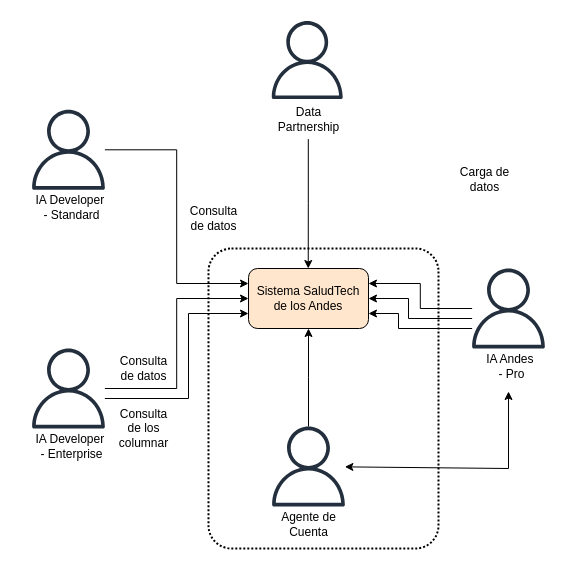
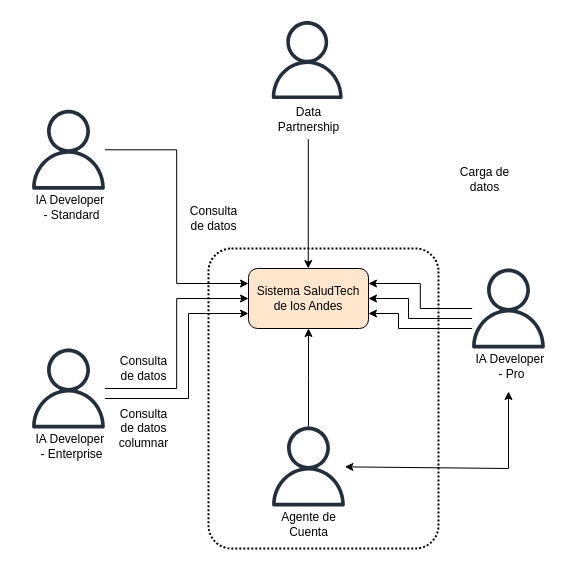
  <mxCell id="0" />
  <mxCell id="1" parent="0" />
  <mxCell id="2" value="" style="rounded=1;arcSize=10;dashed=1;fillColor=none;gradientColor=none;dashPattern=1 1;strokeWidth=2;" vertex="1" parent="1"><mxGeometry x="208" y="248" width="230" height="300" as="geometry" /></mxCell>
  <mxCell id="3" value="" style="group" parent="1" vertex="1" connectable="0"><mxGeometry x="267.75" y="20.62" width="80" height="118" as="geometry" /></mxCell>
  <mxCell id="4" value="" style="sketch=0;outlineConnect=0;fontColor=#232F3E;gradientColor=none;fillColor=#232F3D;strokeColor=none;dashed=0;verticalLabelPosition=bottom;verticalAlign=top;align=center;html=1;fontSize=12;fontStyle=0;aspect=fixed;pointerEvents=1;shape=mxgraph.aws4.user;" parent="3" vertex="1"><mxGeometry width="78" height="78" as="geometry" /></mxCell>
  <mxCell id="5" value="Data&lt;br&gt;Partnership" style="text;html=1;align=center;verticalAlign=middle;resizable=0;points=[];autosize=1;strokeColor=none;fillColor=none;" parent="3" vertex="1"><mxGeometry y="78" width="80" height="40" as="geometry" /></mxCell>
  <mxCell id="6" value="" style="group" parent="1" vertex="1" connectable="0"><mxGeometry x="28" y="109.25" width="80" height="118" as="geometry" /></mxCell>
  <mxCell id="7" value="" style="sketch=0;outlineConnect=0;fontColor=#232F3E;gradientColor=none;fillColor=#232F3D;strokeColor=none;dashed=0;verticalLabelPosition=bottom;verticalAlign=top;align=center;html=1;fontSize=12;fontStyle=0;aspect=fixed;pointerEvents=1;shape=mxgraph.aws4.user;" parent="6" vertex="1"><mxGeometry width="80" height="80" as="geometry" /></mxCell>
  <mxCell id="8" value="IA Developer&amp;nbsp;&lt;div&gt;- Standard&lt;/div&gt;" style="text;html=1;align=center;verticalAlign=middle;resizable=0;points=[];autosize=1;strokeColor=none;fillColor=none;" parent="6" vertex="1"><mxGeometry x="-7.273" y="78" width="100" height="40" as="geometry" /></mxCell>
  <mxCell id="9" value="Carga de&lt;div&gt;datos&lt;/div&gt;" style="text;html=1;align=center;verticalAlign=middle;resizable=0;points=[];autosize=1;strokeColor=none;fillColor=none;" parent="1" vertex="1"><mxGeometry x="448.75" y="158.62" width="70" height="40" as="geometry" /></mxCell>
  <mxCell id="10" value="" style="group" parent="1" vertex="1" connectable="0"><mxGeometry x="468" y="268" width="80" height="118" as="geometry" /></mxCell>
  <mxCell id="11" value="" style="sketch=0;outlineConnect=0;fontColor=#232F3E;gradientColor=none;fillColor=#232F3D;strokeColor=none;dashed=0;verticalLabelPosition=bottom;verticalAlign=top;align=center;html=1;fontSize=12;fontStyle=0;aspect=fixed;pointerEvents=1;shape=mxgraph.aws4.user;" parent="10" vertex="1"><mxGeometry width="80" height="80" as="geometry" /></mxCell>
- <mxCell id="12" value="IA Andes&amp;nbsp;&lt;div&gt;- Pro&lt;/div&gt;" style="text;html=1;align=center;verticalAlign=middle;resizable=0;points=[];autosize=1;strokeColor=none;fillColor=none;" parent="10" vertex="1"><mxGeometry x="-7.273" y="78" width="100" height="40" as="geometry" /></mxCell>
+ <mxCell id="12" value="IA Developer&amp;nbsp;&lt;div&gt;- Pro&lt;/div&gt;" style="text;html=1;align=center;verticalAlign=middle;resizable=0;points=[];autosize=1;strokeColor=none;fillColor=none;" parent="10" vertex="1"><mxGeometry x="-7.273" y="78" width="100" height="40" as="geometry" /></mxCell>
  <mxCell id="13" value="" style="group" parent="1" vertex="1" connectable="0"><mxGeometry x="28" y="348" width="80" height="118" as="geometry" /></mxCell>
  <mxCell id="14" value="" style="sketch=0;outlineConnect=0;fontColor=#232F3E;gradientColor=none;fillColor=#232F3D;strokeColor=none;dashed=0;verticalLabelPosition=bottom;verticalAlign=top;align=center;html=1;fontSize=12;fontStyle=0;aspect=fixed;pointerEvents=1;shape=mxgraph.aws4.user;" parent="13" vertex="1"><mxGeometry width="80" height="80" as="geometry" /></mxCell>
  <mxCell id="15" value="IA Developer&amp;nbsp;&lt;div&gt;- Enterprise&lt;/div&gt;" style="text;html=1;align=center;verticalAlign=middle;resizable=0;points=[];autosize=1;strokeColor=none;fillColor=none;" parent="13" vertex="1"><mxGeometry x="-7.273" y="78" width="100" height="40" as="geometry" /></mxCell>
  <mxCell id="16" value="" style="group" parent="1" vertex="1" connectable="0"><mxGeometry x="268" y="426" width="80" height="118" as="geometry" /></mxCell>
  <mxCell id="17" value="" style="sketch=0;outlineConnect=0;fontColor=#232F3E;gradientColor=none;fillColor=#232F3D;strokeColor=none;dashed=0;verticalLabelPosition=bottom;verticalAlign=top;align=center;html=1;fontSize=12;fontStyle=0;aspect=fixed;pointerEvents=1;shape=mxgraph.aws4.user;" parent="16" vertex="1"><mxGeometry width="80" height="80" as="geometry" /></mxCell>
  <mxCell id="18" value="Agente de&lt;div&gt;Cuenta&lt;/div&gt;" style="text;html=1;align=center;verticalAlign=middle;resizable=0;points=[];autosize=1;strokeColor=none;fillColor=none;" parent="16" vertex="1"><mxGeometry y="78" width="80" height="40" as="geometry" /></mxCell>
  <mxCell id="19" style="edgeStyle=orthogonalEdgeStyle;rounded=0;orthogonalLoop=1;jettySize=auto;html=1;" edge="1" parent="1" source="5"><mxGeometry relative="1" as="geometry"><mxPoint x="307.75" y="268" as="targetPoint" /></mxGeometry></mxCell>
  <mxCell id="20" value="Sistema&amp;nbsp;&lt;span style=&quot;background-color: transparent; color: light-dark(rgb(0, 0, 0), rgb(255, 255, 255));&quot;&gt;SaludTech de los Andes&lt;/span&gt;" style="rounded=1;whiteSpace=wrap;html=1;fillColor=#ffe6cc;" vertex="1" parent="1"><mxGeometry x="248" y="268" width="120" height="60" as="geometry" /></mxCell>
  <mxCell id="21" style="edgeStyle=orthogonalEdgeStyle;rounded=0;orthogonalLoop=1;jettySize=auto;html=1;entryX=0.5;entryY=1;entryDx=0;entryDy=0;" edge="1" parent="1" source="17" target="20"><mxGeometry relative="1" as="geometry" /></mxCell>
  <mxCell id="22" style="edgeStyle=orthogonalEdgeStyle;rounded=0;orthogonalLoop=1;jettySize=auto;html=1;entryX=0;entryY=0.25;entryDx=0;entryDy=0;" edge="1" parent="1" source="7" target="20"><mxGeometry relative="1" as="geometry" /></mxCell>
  <mxCell id="23" value="Consulta&lt;div&gt;de datos&lt;/div&gt;" style="text;html=1;align=center;verticalAlign=middle;resizable=0;points=[];autosize=1;strokeColor=none;fillColor=none;" vertex="1" parent="1"><mxGeometry x="178" y="198" width="70" height="40" as="geometry" /></mxCell>
  <mxCell id="24" style="edgeStyle=orthogonalEdgeStyle;rounded=0;orthogonalLoop=1;jettySize=auto;html=1;entryX=0;entryY=0.5;entryDx=0;entryDy=0;" edge="1" parent="1" source="14" target="20"><mxGeometry relative="1" as="geometry" /></mxCell>
  <mxCell id="25" style="edgeStyle=orthogonalEdgeStyle;rounded=0;orthogonalLoop=1;jettySize=auto;html=1;entryX=0;entryY=0.75;entryDx=0;entryDy=0;" edge="1" parent="1" source="14" target="20"><mxGeometry relative="1" as="geometry"><Array as="points"><mxPoint x="188" y="398" /><mxPoint x="188" y="313" /></Array></mxGeometry></mxCell>
  <mxCell id="26" value="Consulta&lt;div&gt;de datos&lt;/div&gt;" style="text;html=1;align=center;verticalAlign=middle;resizable=0;points=[];autosize=1;strokeColor=none;fillColor=none;" vertex="1" parent="1"><mxGeometry x="108" y="348" width="70" height="40" as="geometry" /></mxCell>
- <mxCell id="27" value="Consulta&lt;div&gt;&lt;span style=&quot;background-color: transparent; color: light-dark(rgb(0, 0, 0), rgb(255, 255, 255));&quot;&gt;de los&lt;/span&gt;&lt;/div&gt;&lt;div&gt;&lt;span style=&quot;background-color: transparent; color: light-dark(rgb(0, 0, 0), rgb(255, 255, 255));&quot;&gt;columnar&lt;/span&gt;&lt;/div&gt;" style="text;html=1;align=center;verticalAlign=middle;resizable=0;points=[];autosize=1;strokeColor=none;fillColor=none;" vertex="1" parent="1"><mxGeometry x="108" y="398" width="70" height="60" as="geometry" /></mxCell>
+ <mxCell id="27" value="Consulta&lt;div&gt;&lt;span style=&quot;background-color: transparent; color: light-dark(rgb(0, 0, 0), rgb(255, 255, 255));&quot;&gt;de datos&lt;/span&gt;&lt;/div&gt;&lt;div&gt;&lt;span style=&quot;background-color: transparent; color: light-dark(rgb(0, 0, 0), rgb(255, 255, 255));&quot;&gt;columnar&lt;/span&gt;&lt;/div&gt;" style="text;html=1;align=center;verticalAlign=middle;resizable=0;points=[];autosize=1;strokeColor=none;fillColor=none;" vertex="1" parent="1"><mxGeometry x="108" y="398" width="70" height="60" as="geometry" /></mxCell>
  <mxCell id="28" style="edgeStyle=orthogonalEdgeStyle;rounded=0;orthogonalLoop=1;jettySize=auto;html=1;entryX=1;entryY=0.25;entryDx=0;entryDy=0;" edge="1" parent="1" source="11" target="20"><mxGeometry relative="1" as="geometry" /></mxCell>
  <mxCell id="29" style="edgeStyle=orthogonalEdgeStyle;rounded=0;orthogonalLoop=1;jettySize=auto;html=1;entryX=1;entryY=0.5;entryDx=0;entryDy=0;" edge="1" parent="1" source="11" target="20"><mxGeometry relative="1" as="geometry"><Array as="points"><mxPoint x="408" y="318" /><mxPoint x="408" y="298" /></Array></mxGeometry></mxCell>
  <mxCell id="30" style="edgeStyle=orthogonalEdgeStyle;rounded=0;orthogonalLoop=1;jettySize=auto;html=1;entryX=1;entryY=0.75;entryDx=0;entryDy=0;" edge="1" parent="1" source="11" target="20"><mxGeometry relative="1" as="geometry"><Array as="points"><mxPoint x="398" y="328" /><mxPoint x="398" y="313" /></Array></mxGeometry></mxCell>
  <mxCell id="31" value="" style="endArrow=classic;startArrow=classic;html=1;rounded=0;entryX=0.473;entryY=1.125;entryDx=0;entryDy=0;entryPerimeter=0;" edge="1" parent="1" source="17" target="12"><mxGeometry width="50" height="50" relative="1" as="geometry"><mxPoint x="528" y="548" as="sourcePoint" /><mxPoint x="578" y="498" as="targetPoint" /><Array as="points"><mxPoint x="508" y="468" /></Array></mxGeometry></mxCell>
